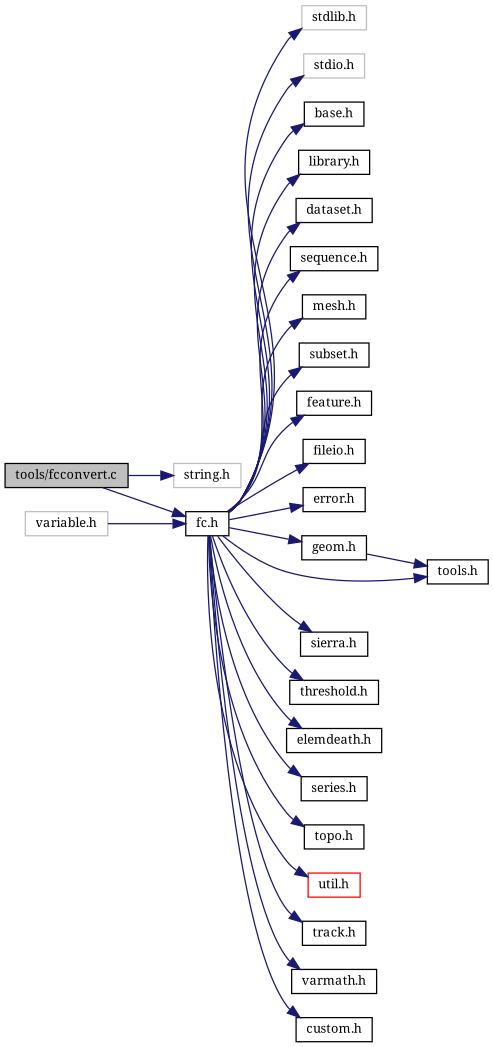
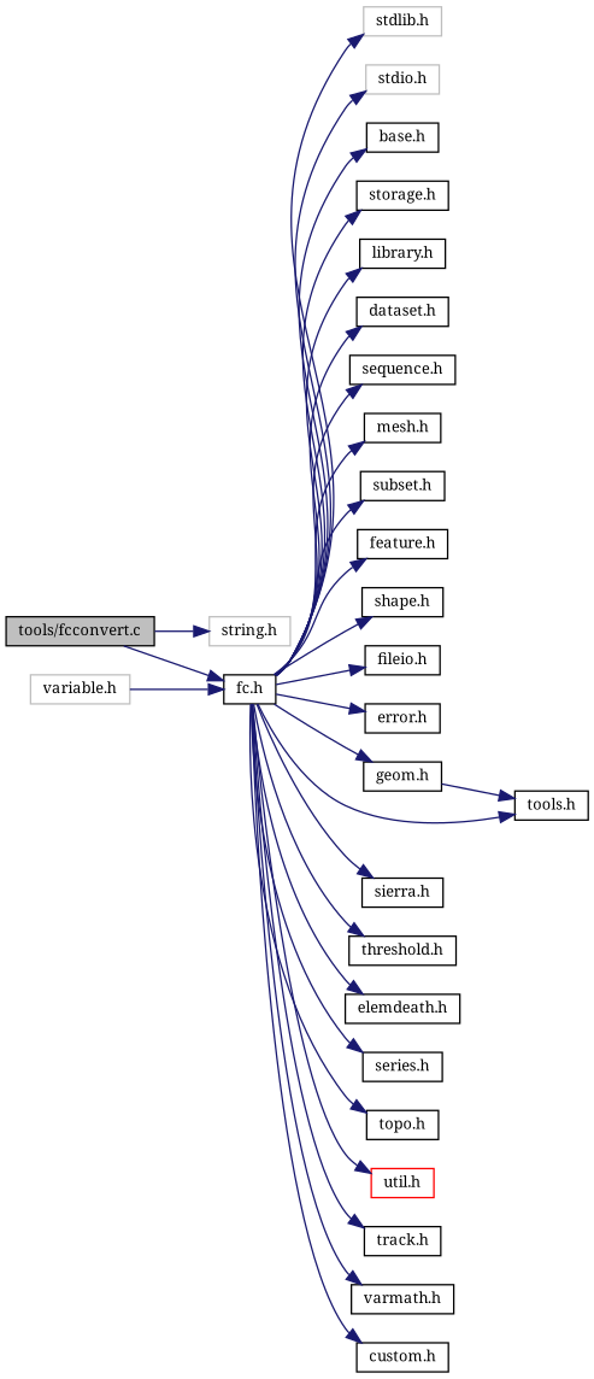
  digraph {
    fontname="Noto Serif"
    rankdir=LR
    node [color=black fillcolor=white fontname="Noto Serif" fontsize=10 shape=record style=filled]
    edge [color=midnightblue fontname="Noto Serif" fontsize=10 labelfontname="FreeSans.ttf" labelfontsize=10 style=solid]
    n1 [fillcolor=grey75 fontcolor=black height=0.2 label="tools/fcconvert.c" width=0.4]
    n2 [color=grey75 height=0.2 label="string.h" width=0.4]
    n3 [height=0.2 label="fc.h" width=0.4]
    n4 [color=grey75 height=0.2 label="stdlib.h" width=0.4]
    n5 [color=grey75 height=0.2 label="stdio.h" width=0.4]
    n6 [height=0.2 label="base.h" width=0.4]
+   n7 [height=0.2 label="storage.h" width=0.4]
    n8 [height=0.2 label="library.h" width=0.4]
    n9 [height=0.2 label="dataset.h" width=0.4]
    n10 [height=0.2 label="sequence.h" width=0.4]
    n11 [height=0.2 label="mesh.h" width=0.4]
    n12 [height=0.2 label="subset.h" width=0.4]
    n13 [height=0.2 label="feature.h" width=0.4]
+   n14 [height=0.2 label="shape.h" width=0.4]
    n15 [height=0.2 label="fileio.h" width=0.4]
    n16 [height=0.2 label="error.h" width=0.4]
    n17 [height=0.2 label="geom.h" width=0.4]
    n18 [height=0.2 label="tools.h" width=0.4]
    n19 [height=0.2 label="sierra.h" width=0.4]
    n20 [height=0.2 label="threshold.h" width=0.4]
    n21 [height=0.2 label="elemdeath.h" width=0.4]
    n22 [height=0.2 label="series.h" width=0.4]
    n23 [height=0.2 label="topo.h" width=0.4]
    n24 [color=red height=0.2 label="util.h" width=0.4]
    n25 [height=0.2 label="track.h" width=0.4]
    n26 [height=0.2 label="varmath.h" width=0.4]
    n27 [height=0.2 label="custom.h" width=0.4]
    n28 [color=grey75 height=0.2 label="variable.h" width=0.4]
    n1 -> n2
    n1 -> n3
    n3 -> n4
    n3 -> n5
    n3 -> n6
+   n3 -> n7
    n3 -> n8
    n3 -> n9
    n3 -> n10
    n3 -> n11
    n3 -> n12
    n3 -> n13
+   n3 -> n14
    n3 -> n15
    n3 -> n16
    n3 -> n17
    n3 -> n18
    n3 -> n19
    n3 -> n20
    n3 -> n21
    n3 -> n22
    n3 -> n23
    n3 -> n24
    n3 -> n25
    n3 -> n26
    n3 -> n27
    n17 -> n18
    n28 -> n3
  }
